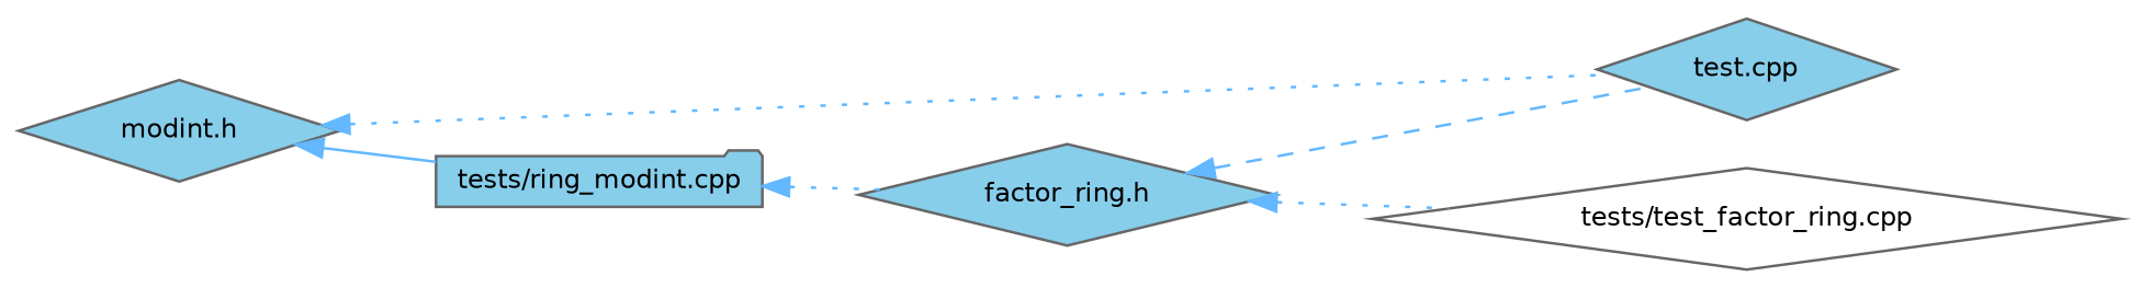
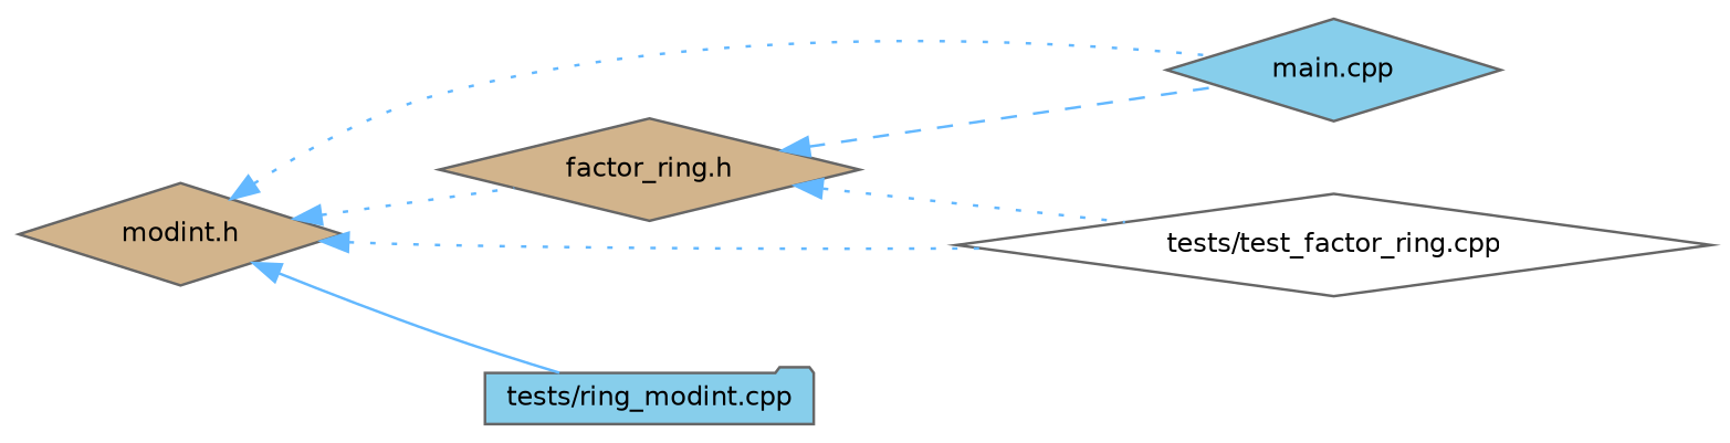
  digraph {
    fontname="DejaVu Sans"
    rankdir=LR
    node [color=grey40 fillcolor=tan fontname="DejaVu Sans" fontsize=10 shape=diamond style=filled]
    edge [color=steelblue1 dir=back fontname="DejaVu Sans" fontsize=10 labelfontname=Helvetica labelfontsize=10 style=dotted]
-   n1 [color=gray40 fillcolor=skyblue fontcolor=black height=0.2 label="modint.h" width=0.4]
-   n2 [fillcolor=skyblue height=0.2 label="factor_ring.h" width=0.4]
-   n3 [fillcolor=skyblue height=0.2 label="test.cpp" width=0.4]
+   n1 [color=gray40 fontcolor=black height=0.2 label="modint.h" width=0.4]
+   n2 [height=0.2 label="factor_ring.h" width=0.4]
+   n3 [fillcolor=skyblue height=0.2 label="main.cpp" width=0.4]
    n4 [fillcolor=white height=0.2 label="tests/test_factor_ring.cpp" width=0.4]
    n5 [fillcolor=skyblue height=0.2 label="tests/ring_modint.cpp" shape=folder width=0.4]
-   n5 -> n2
+   n1 -> n2
    n1 -> n3
+   n1 -> n4
    n1 -> n5 [style=solid]
    n2 -> n3 [style=dashed]
    n2 -> n4
  }
